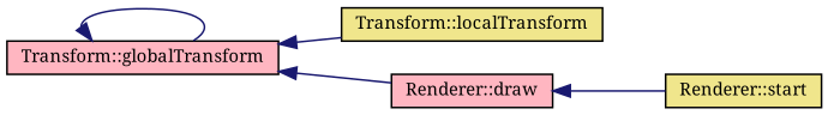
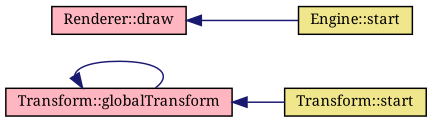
  digraph {
    fontname="Noto Serif"
    rankdir=LR
    node [color=black fillcolor=khaki fontname="Noto Serif" fontsize=10 shape=record style=filled]
    edge [color=midnightblue dir=back fontname="Noto Serif" fontsize=10 labelfontname=Helvetica labelfontsize=10 style=solid]
-   n1 [fontcolor=black height=0.2 label="Transform::localTransform" width=0.4]
+   n1 [fontcolor=black height=0.2 label="Transform::start" width=0.4]
    n2 [fillcolor=lightpink height=0.2 label="Transform::globalTransform" width=0.4]
    n3 [fillcolor=lightpink height=0.2 label="Renderer::draw" width=0.4]
-   n4 [height=0.2 label="Renderer::start" width=0.4]
+   n4 [height=0.2 label="Engine::start" width=0.4]
    n2 -> n1
    n2 -> n2
-   n2 -> n3
    n3 -> n4
  }
